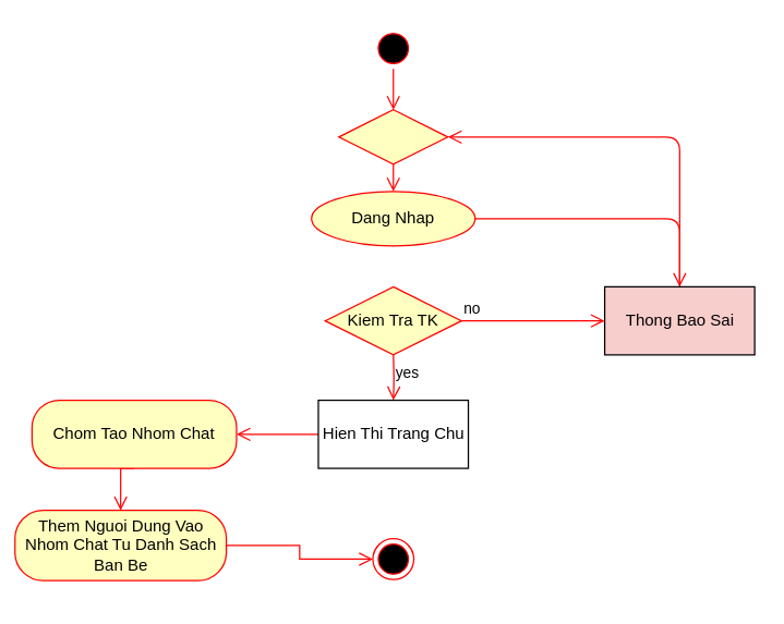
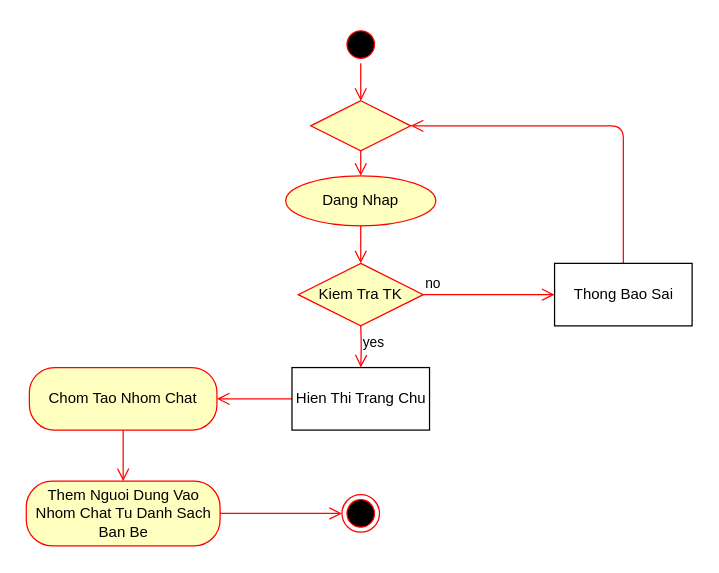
  <mxCell id="0" />
  <mxCell id="1" parent="0" />
  <mxCell id="2" style="edgeStyle=orthogonalEdgeStyle;rounded=1;orthogonalLoop=1;jettySize=auto;html=1;exitX=0.5;exitY=1;exitDx=0;exitDy=0;entryX=0.5;entryY=0;entryDx=0;entryDy=0;endArrow=open;endFill=0;endSize=8;strokeColor=#FF0505;" edge="1" parent="1" source="3" target="11"><mxGeometry relative="1" as="geometry" /></mxCell>
  <mxCell id="3" value="" style="ellipse;html=1;shape=startState;fillColor=#000000;strokeColor=#ff0000;" vertex="1" parent="1"><mxGeometry x="273" y="20" width="30" height="30" as="geometry" /></mxCell>
  <mxCell id="4" value="&lt;div&gt;Dang Nhap&lt;br&gt;&lt;/div&gt;" style="ellipse;whiteSpace=wrap;html=1;arcSize=40;fontColor=#000000;fillColor=#ffffc0;strokeColor=#ff0000;" vertex="1" parent="1"><mxGeometry x="228" y="140" width="120" height="40" as="geometry" /></mxCell>
- <mxCell id="5" value="" style="edgeStyle=orthogonalEdgeStyle;html=1;verticalAlign=bottom;endArrow=open;endSize=8;strokeColor=#ff0000;" edge="1" parent="1" source="4" target="9"><mxGeometry relative="1" as="geometry"><mxPoint x="288" y="200" as="targetPoint" /></mxGeometry></mxCell>
+ <mxCell id="5" value="" style="edgeStyle=orthogonalEdgeStyle;html=1;verticalAlign=bottom;endArrow=open;endSize=8;strokeColor=#ff0000;entryX=0.5;entryY=0;entryDx=0;entryDy=0;" edge="1" parent="1" source="4" target="6"><mxGeometry relative="1" as="geometry"><mxPoint x="288" y="200" as="targetPoint" /></mxGeometry></mxCell>
  <mxCell id="6" value="Kiem Tra TK" style="rhombus;whiteSpace=wrap;html=1;fillColor=#ffffc0;strokeColor=#ff0000;" vertex="1" parent="1"><mxGeometry x="238" y="210" width="100" height="50" as="geometry" /></mxCell>
  <mxCell id="7" value="no" style="edgeStyle=orthogonalEdgeStyle;html=1;align=left;verticalAlign=bottom;endArrow=open;endSize=8;strokeColor=#ff0000;entryX=0;entryY=0.5;entryDx=0;entryDy=0;" edge="1" parent="1" source="6" target="9"><mxGeometry x="-1" relative="1" as="geometry"><mxPoint x="433" y="240" as="targetPoint" /><Array as="points"><mxPoint x="423" y="235" /><mxPoint x="423" y="235" /></Array></mxGeometry></mxCell>
  <mxCell id="8" style="edgeStyle=orthogonalEdgeStyle;rounded=1;orthogonalLoop=1;jettySize=auto;html=1;exitX=0.5;exitY=0;exitDx=0;exitDy=0;entryX=1;entryY=0.5;entryDx=0;entryDy=0;endArrow=open;endFill=0;endSize=8;strokeColor=#FF0505;" edge="1" parent="1" source="9" target="11"><mxGeometry relative="1" as="geometry" /></mxCell>
- <mxCell id="9" value="Thong Bao Sai" style="html=1;fillColor=#f8cecc;" vertex="1" parent="1"><mxGeometry x="443" y="210" width="110" height="50" as="geometry" /></mxCell>
+ <mxCell id="9" value="Thong Bao Sai" style="html=1;" vertex="1" parent="1"><mxGeometry x="443" y="210" width="110" height="50" as="geometry" /></mxCell>
  <mxCell id="10" style="edgeStyle=orthogonalEdgeStyle;rounded=1;orthogonalLoop=1;jettySize=auto;html=1;exitX=0.5;exitY=1;exitDx=0;exitDy=0;entryX=0.5;entryY=0;entryDx=0;entryDy=0;endArrow=open;endFill=0;endSize=8;strokeColor=#FF0505;" edge="1" parent="1" source="11" target="4"><mxGeometry relative="1" as="geometry" /></mxCell>
  <mxCell id="11" value="" style="rhombus;whiteSpace=wrap;html=1;fillColor=#ffffc0;strokeColor=#ff0000;" vertex="1" parent="1"><mxGeometry x="248" y="80" width="80" height="40" as="geometry" /></mxCell>
  <mxCell id="12" value="yes" style="edgeStyle=orthogonalEdgeStyle;html=1;align=left;verticalAlign=top;endArrow=open;endSize=8;strokeColor=#ff0000;entryX=0.5;entryY=0;entryDx=0;entryDy=0;" edge="1" parent="1" target="19"><mxGeometry x="-1" relative="1" as="geometry"><mxPoint x="288" y="300" as="targetPoint" /><Array as="points" /><mxPoint x="288" y="260" as="sourcePoint" /></mxGeometry></mxCell>
  <mxCell id="13" style="edgeStyle=orthogonalEdgeStyle;rounded=0;orthogonalLoop=1;jettySize=auto;html=1;exitX=0.5;exitY=1;exitDx=0;exitDy=0;entryX=0.5;entryY=0;entryDx=0;entryDy=0;endArrow=open;endFill=0;endSize=8;strokeColor=#FF0505;" edge="1" parent="1" source="14" target="16"><mxGeometry relative="1" as="geometry" /></mxCell>
  <mxCell id="14" value="Chom Tao Nhom Chat" style="rounded=1;whiteSpace=wrap;html=1;arcSize=40;fontColor=#000000;fillColor=#ffffc0;strokeColor=#ff0000;" vertex="1" parent="1"><mxGeometry x="23" y="293.33" width="150" height="50" as="geometry" /></mxCell>
  <mxCell id="15" style="edgeStyle=orthogonalEdgeStyle;rounded=0;orthogonalLoop=1;jettySize=auto;html=1;exitX=1;exitY=0.5;exitDx=0;exitDy=0;entryX=0;entryY=0.5;entryDx=0;entryDy=0;endArrow=open;endFill=0;endSize=8;strokeColor=#FF0505;" edge="1" parent="1" source="16" target="17"><mxGeometry relative="1" as="geometry" /></mxCell>
- <mxCell id="16" value="Them Nguoi Dung Vao Nhom Chat Tu Danh Sach Ban Be" style="rounded=1;whiteSpace=wrap;html=1;arcSize=40;fontColor=#000000;fillColor=#ffffc0;strokeColor=#ff0000;" vertex="1" parent="1"><mxGeometry x="10.51" y="374.17" width="154.99" height="51.66" as="geometry" /></mxCell>
+ <mxCell id="16" value="Them Nguoi Dung Vao Nhom Chat Tu Danh Sach Ban Be" style="rounded=1;whiteSpace=wrap;html=1;arcSize=40;fontColor=#000000;fillColor=#ffffc0;strokeColor=#ff0000;" vertex="1" parent="1"><mxGeometry x="20.51" y="384.17" width="154.99" height="51.66" as="geometry" /></mxCell>
  <mxCell id="17" value="" style="ellipse;html=1;shape=endState;fillColor=#000000;strokeColor=#ff0000;" vertex="1" parent="1"><mxGeometry x="273" y="395" width="30" height="30" as="geometry" /></mxCell>
  <mxCell id="18" style="edgeStyle=orthogonalEdgeStyle;rounded=0;orthogonalLoop=1;jettySize=auto;html=1;exitX=0;exitY=0.5;exitDx=0;exitDy=0;entryX=1;entryY=0.5;entryDx=0;entryDy=0;endArrow=open;endFill=0;endSize=8;strokeColor=#FF0505;" edge="1" parent="1" source="19" target="14"><mxGeometry relative="1" as="geometry" /></mxCell>
  <mxCell id="19" value="Hien Thi Trang Chu" style="html=1;" vertex="1" parent="1"><mxGeometry x="233" y="293.33" width="110" height="50" as="geometry" /></mxCell>
